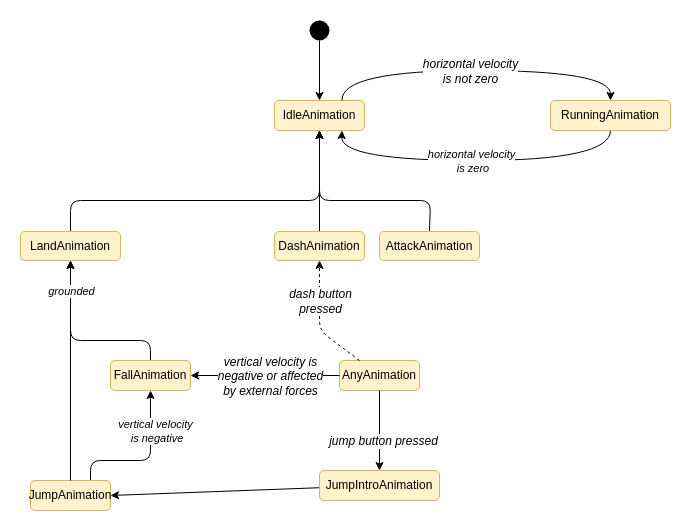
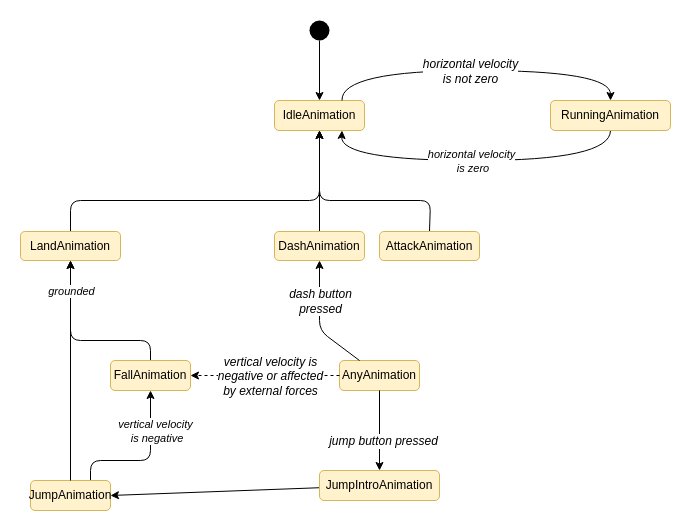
  <mxCell id="0" />
  <mxCell id="1" parent="0" />
  <mxCell id="2" value="&lt;font&gt;AnyAnimation&lt;/font&gt;" style="whiteSpace=wrap;html=1;fillColor=#fff2cc;strokeColor=#d6b656;rounded=1;fontColor=#000000;" parent="1" vertex="1"><mxGeometry x="339" y="360" width="80" height="30" as="geometry" /></mxCell>
  <mxCell id="3" value="IdleAnimation" style="whiteSpace=wrap;html=1;fillColor=#fff2cc;strokeColor=#d6b656;rounded=1;fontColor=#000000;" parent="1" vertex="1"><mxGeometry x="274" y="100" width="90" height="30" as="geometry" /></mxCell>
  <mxCell id="4" style="edgeStyle=none;shape=connector;html=1;labelBackgroundColor=default;strokeColor=#000000;fontFamily=Helvetica;fontSize=11;fontColor=#000000;endArrow=classic;curved=1;entryX=0.75;entryY=1;entryDx=0;entryDy=0;exitX=0.5;exitY=1;exitDx=0;exitDy=0;" parent="1" source="6" target="3" edge="1"><mxGeometry relative="1" as="geometry"><Array as="points"><mxPoint x="610" y="160" /><mxPoint x="340" y="160" /></Array></mxGeometry></mxCell>
  <mxCell id="5" value="horizontal velocity&lt;br&gt;&amp;nbsp;is zero" style="edgeLabel;html=1;align=center;verticalAlign=middle;resizable=0;points=[];fontSize=11;fontFamily=Helvetica;fontColor=#000000;labelBackgroundColor=#FFFFFF;fontStyle=2" parent="4" vertex="1" connectable="0"><mxGeometry x="-0.116" relative="1" as="geometry"><mxPoint x="-24" as="offset" /></mxGeometry></mxCell>
  <mxCell id="6" value=" RunningAnimation" style="whiteSpace=wrap;html=1;fillColor=#fff2cc;strokeColor=#d6b656;rounded=1;fontColor=#000000;" parent="1" vertex="1"><mxGeometry x="550" y="100" width="120" height="30" as="geometry" /></mxCell>
  <mxCell id="7" value="" style="fontColor=#000000;strokeColor=#000000;curved=1;exitX=0.75;exitY=0;exitDx=0;exitDy=0;entryX=0.5;entryY=0;entryDx=0;entryDy=0;" parent="1" source="3" target="6" edge="1"><mxGeometry x="6.32" as="geometry"><Array as="points"><mxPoint x="340" y="70" /><mxPoint x="610" y="70" /></Array></mxGeometry></mxCell>
  <mxCell id="8" value="&lt;span style=&quot;font-size: 12px;&quot;&gt;horizontal velocity &lt;br&gt;is not zero&lt;/span&gt;" style="edgeLabel;html=1;align=center;verticalAlign=middle;resizable=0;points=[];fontSize=11;fontFamily=Helvetica;fontColor=#000000;labelBackgroundColor=#FFFFFF;fontStyle=2" parent="7" vertex="1" connectable="0"><mxGeometry relative="1" as="geometry"><mxPoint x="-5" as="offset" /></mxGeometry></mxCell>
  <mxCell id="9" style="edgeStyle=none;shape=connector;rounded=1;html=1;labelBackgroundColor=default;strokeColor=#000000;fontFamily=Helvetica;fontSize=11;fontColor=#000000;endArrow=classic;entryX=0.5;entryY=1;entryDx=0;entryDy=0;" parent="1" source="10" target="3" edge="1"><mxGeometry relative="1" as="geometry" /></mxCell>
  <mxCell id="10" value=" DashAnimation" style="whiteSpace=wrap;html=1;fillColor=#fff2cc;strokeColor=#d6b656;rounded=1;fontColor=#000000;" parent="1" vertex="1"><mxGeometry x="274" y="231" width="90" height="29" as="geometry" /></mxCell>
- <mxCell id="11" value="" style="strokeColor=#000000;fontColor=#000000;exitX=0.25;exitY=0;exitDx=0;exitDy=0;dashed=1;" parent="1" source="2" target="10" edge="1"><mxGeometry x="-404.68" y="-360" as="geometry"><Array as="points"><mxPoint x="319" y="330" /></Array></mxGeometry></mxCell>
+ <mxCell id="11" value="" style="strokeColor=#000000;fontColor=#000000;exitX=0.25;exitY=0;exitDx=0;exitDy=0;" parent="1" source="2" target="10" edge="1"><mxGeometry x="-404.68" y="-360" as="geometry"><Array as="points"><mxPoint x="319" y="330" /></Array></mxGeometry></mxCell>
  <mxCell id="12" value="&lt;span style=&quot;font-size: 12px;&quot;&gt;dash button &lt;br&gt;pressed&lt;/span&gt;" style="edgeLabel;html=1;align=center;verticalAlign=middle;resizable=0;points=[];fontSize=11;fontFamily=Helvetica;fontColor=#000000;labelBackgroundColor=#FFFFFF;fontStyle=2" parent="11" vertex="1" connectable="0"><mxGeometry relative="1" as="geometry"><mxPoint y="-20" as="offset" /></mxGeometry></mxCell>
  <mxCell id="13" style="edgeStyle=none;shape=connector;rounded=1;html=1;labelBackgroundColor=default;strokeColor=#000000;fontFamily=Helvetica;fontSize=11;fontColor=#000000;endArrow=classic;entryX=0.5;entryY=1;entryDx=0;entryDy=0;exitX=0.5;exitY=0;exitDx=0;exitDy=0;" parent="1" source="14" target="3" edge="1"><mxGeometry relative="1" as="geometry"><Array as="points"><mxPoint x="430" y="200" /><mxPoint x="319" y="200" /></Array></mxGeometry></mxCell>
  <mxCell id="14" value=" AttackAnimation" style="whiteSpace=wrap;html=1;fillColor=#fff2cc;strokeColor=#d6b656;rounded=1;fontColor=#000000;" parent="1" vertex="1"><mxGeometry x="379" y="231" width="100" height="29" as="geometry" /></mxCell>
  <mxCell id="15" style="edgeStyle=none;shape=connector;rounded=1;html=1;labelBackgroundColor=default;strokeColor=#000000;fontFamily=Helvetica;fontSize=11;fontColor=#000000;endArrow=classic;entryX=1;entryY=0.5;entryDx=0;entryDy=0;" parent="1" source="16" target="21" edge="1"><mxGeometry relative="1" as="geometry"><mxPoint x="136.32" y="495" as="targetPoint" /></mxGeometry></mxCell>
  <mxCell id="16" value=" JumpIntroAnimation" style="whiteSpace=wrap;html=1;fillColor=#fff2cc;strokeColor=#d6b656;rounded=1;fontColor=#000000;" parent="1" vertex="1"><mxGeometry x="319" y="470" width="120" height="30" as="geometry" /></mxCell>
  <mxCell id="17" value="" style="strokeColor=#000000;fontColor=#000000;" parent="1" source="2" target="16" edge="1"><mxGeometry x="-404.68" y="-360" as="geometry" /></mxCell>
  <mxCell id="18" value="&lt;span style=&quot;font-size: 12px;&quot;&gt;jump button pressed&lt;/span&gt;" style="edgeLabel;html=1;align=center;verticalAlign=middle;resizable=0;points=[];labelBackgroundColor=#FFFFFF;fontColor=#000000;fontStyle=2" parent="17" vertex="1" connectable="0"><mxGeometry relative="1" as="geometry"><mxPoint x="3" y="10" as="offset" /></mxGeometry></mxCell>
  <mxCell id="19" style="edgeStyle=none;shape=connector;rounded=1;html=1;labelBackgroundColor=default;strokeColor=#000000;fontFamily=Helvetica;fontSize=11;fontColor=#000000;endArrow=classic;exitX=0.75;exitY=0;exitDx=0;exitDy=0;" parent="1" source="21" target="27" edge="1"><mxGeometry relative="1" as="geometry"><Array as="points"><mxPoint x="90" y="460" /><mxPoint x="150" y="460" /></Array></mxGeometry></mxCell>
  <mxCell id="20" value="vertical velocity&lt;br&gt;&amp;nbsp;is negative" style="edgeLabel;html=1;align=center;verticalAlign=middle;resizable=0;points=[];fontSize=11;fontFamily=Helvetica;fontColor=#000000;labelBackgroundColor=#FFFFFF;fontStyle=2" parent="19" vertex="1" connectable="0"><mxGeometry x="-0.281" relative="1" as="geometry"><mxPoint x="30" y="-30" as="offset" /></mxGeometry></mxCell>
  <mxCell id="21" value="JumpAnimation" style="whiteSpace=wrap;html=1;fillColor=#fff2cc;strokeColor=#d6b656;rounded=1;fontColor=#000000;" parent="1" vertex="1"><mxGeometry x="30" y="480" width="80" height="30" as="geometry" /></mxCell>
  <mxCell id="22" style="edgeStyle=none;shape=connector;rounded=1;html=1;labelBackgroundColor=default;strokeColor=#000000;fontFamily=Helvetica;fontSize=11;fontColor=#000000;endArrow=classic;entryX=0.5;entryY=1;entryDx=0;entryDy=0;exitX=0.5;exitY=0;exitDx=0;exitDy=0;" parent="1" source="23" target="3" edge="1"><mxGeometry relative="1" as="geometry"><mxPoint x="131" y="238" as="sourcePoint" /><Array as="points"><mxPoint x="70" y="200" /><mxPoint x="319" y="200" /></Array></mxGeometry></mxCell>
  <mxCell id="23" value=" LandAnimation" style="whiteSpace=wrap;html=1;fillColor=#fff2cc;strokeColor=#d6b656;rounded=1;fontColor=#000000;" parent="1" vertex="1"><mxGeometry x="20" y="231" width="100" height="29" as="geometry" /></mxCell>
  <mxCell id="24" value="" style="labelBackgroundColor=#FFFFFF;fontColor=#000000;strokeColor=#000000;entryX=0.5;entryY=1;entryDx=0;entryDy=0;exitX=0.5;exitY=0;exitDx=0;exitDy=0;" parent="1" source="21" target="23" edge="1"><mxGeometry as="geometry"><mxPoint x="10" as="offset" /><mxPoint x="50" y="480" as="sourcePoint" /></mxGeometry></mxCell>
  <mxCell id="25" style="edgeStyle=none;shape=connector;rounded=1;html=1;labelBackgroundColor=default;strokeColor=#000000;fontFamily=Helvetica;fontSize=11;fontColor=#000000;endArrow=classic;entryX=0.5;entryY=1;entryDx=0;entryDy=0;exitX=0.5;exitY=0;exitDx=0;exitDy=0;" edge="1" parent="1" source="27" target="23"><mxGeometry relative="1" as="geometry"><mxPoint x="68" y="260" as="targetPoint" /><Array as="points"><mxPoint x="150" y="340" /><mxPoint x="70" y="340" /><mxPoint x="70" y="300" /></Array></mxGeometry></mxCell>
  <mxCell id="26" value="grounded" style="edgeLabel;html=1;align=center;verticalAlign=middle;resizable=0;points=[];fontSize=11;fontFamily=Helvetica;fontColor=#000000;labelBackgroundColor=#FFFFFF;fontStyle=2" vertex="1" connectable="0" parent="25"><mxGeometry x="-0.231" y="-2" relative="1" as="geometry"><mxPoint x="-31" y="-48" as="offset" /></mxGeometry></mxCell>
  <mxCell id="27" value=" FallAnimation" style="whiteSpace=wrap;html=1;fillColor=#fff2cc;strokeColor=#d6b656;rounded=1;fontColor=#000000;" parent="1" vertex="1"><mxGeometry y="360" width="80" height="30" as="geometry" x="110" /></mxCell>
- <mxCell id="28" value="" style="strokeColor=#000000;fontColor=#000000;" parent="1" source="2" target="27" edge="1"><mxGeometry x="-313.68" y="-360" as="geometry" /></mxCell>
+ <mxCell id="28" value="" style="strokeColor=#000000;fontColor=#000000;dashed=1;" parent="1" source="2" target="27" edge="1"><mxGeometry x="-313.68" y="-360" as="geometry" /></mxCell>
  <mxCell id="29" value="&lt;span style=&quot;font-size: 12px;&quot;&gt;vertical velocity is &lt;br&gt;negative or affected &lt;br&gt;by external forces&lt;/span&gt;" style="edgeLabel;html=1;align=center;verticalAlign=middle;resizable=0;points=[];fontSize=11;fontFamily=Helvetica;fontColor=#000000;labelBackgroundColor=#FFFFFF;fontStyle=2" parent="28" vertex="1" connectable="0"><mxGeometry relative="1" as="geometry"><mxPoint x="5" as="offset" /></mxGeometry></mxCell>
  <mxCell id="30" style="edgeStyle=none;html=1;strokeColor=#000000;fontColor=#000000;" parent="1" source="31" target="3" edge="1"><mxGeometry relative="1" as="geometry"><mxPoint x="388" y="249" as="targetPoint" /></mxGeometry></mxCell>
  <mxCell id="31" value="" style="ellipse;whiteSpace=wrap;html=1;aspect=fixed;strokeColor=none;fillColor=#000000;" parent="1" vertex="1"><mxGeometry x="309" y="20" width="20" height="20" as="geometry" /></mxCell>
